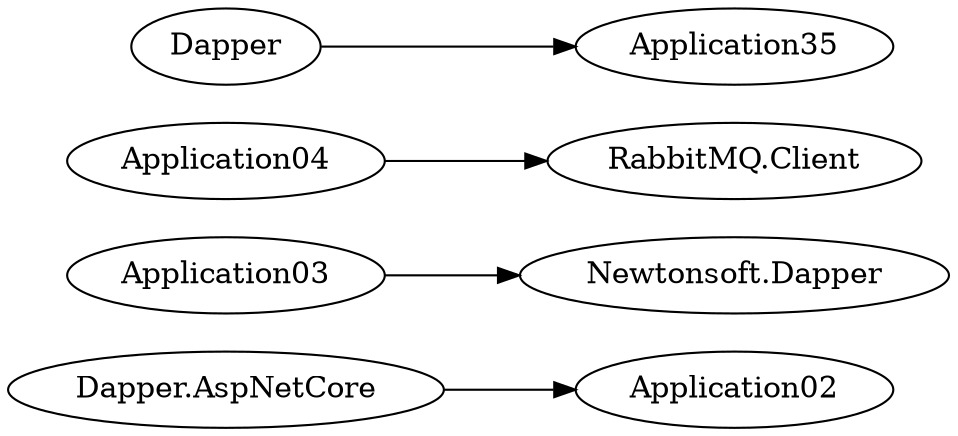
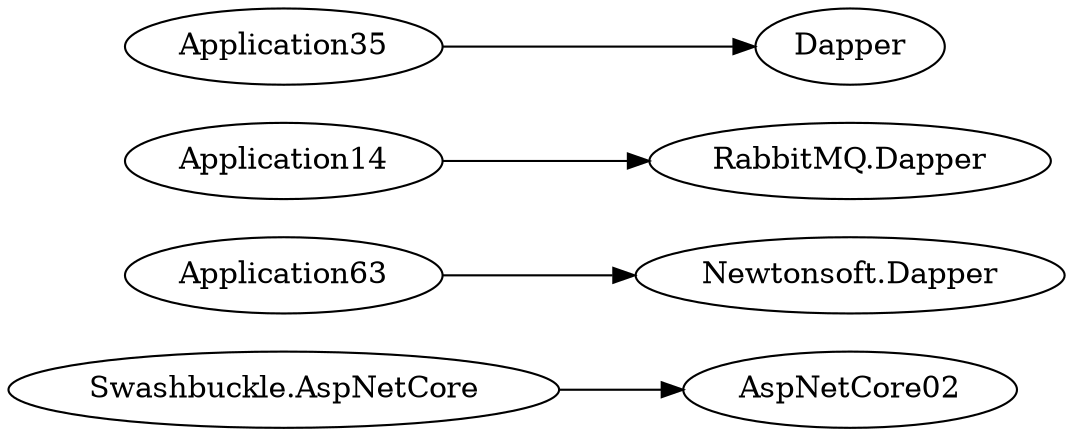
  digraph {
    rankdir=LR
-   "Swashbuckle.AspNetCore" [label="Dapper.AspNetCore"]
-   Application02
+   "Swashbuckle.AspNetCore"
+   Application02 [label=AspNetCore02]
    n3 [label="Newtonsoft.Dapper"]
-   Application03
-   Application04
-   "RabbitMQ.Client"
+   Application03 [label=Application63]
+   Application04 [label=Application14]
+   "RabbitMQ.Client" [label="RabbitMQ.Dapper"]
    n7 [label=Application35]
    Dapper
    "Swashbuckle.AspNetCore" -> Application02
    Application03 -> n3
    Application04 -> "RabbitMQ.Client"
-   Dapper -> n7
+   n7 -> Dapper
  }
